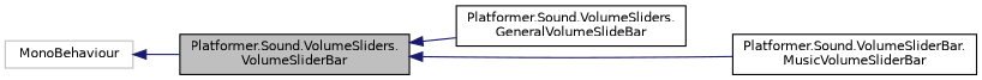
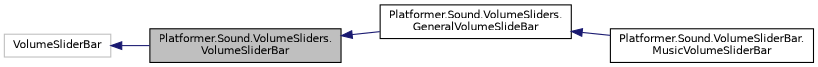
  digraph {
    rankdir=LR
    node [color=black fillcolor=white fontname=Helvetica fontsize=10 shape=record style=filled]
    edge [color=midnightblue dir=back fontname=Helvetica fontsize=10 labelfontname=Helvetica labelfontsize=10 style=solid]
    n1 [fillcolor=grey75 fontcolor=black height=0.2 label="Platformer.Sound.VolumeSliders.\lVolumeSliderBar" width=0.4]
    n2 [height=0.2 label="Platformer.Sound.VolumeSliders.\lGeneralVolumeSlideBar" width=0.4]
    n3 [height=0.2 label="Platformer.Sound.VolumeSliderBar.\lMusicVolumeSliderBar" width=0.4]
-   n4 [color=grey75 height=0.2 label=MonoBehaviour width=0.4]
+   n4 [color=grey75 height=0.2 label=VolumeSliderBar width=0.4]
    n1 -> n2
-   n1 -> n3
+   n2 -> n3
    n4 -> n1
  }
